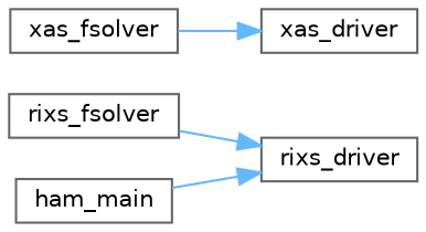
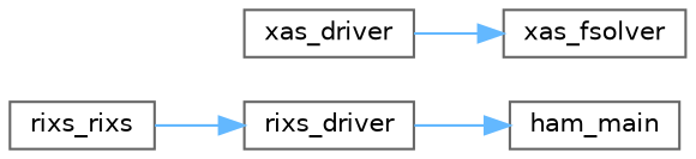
  digraph {
    rankdir=RL
    node [color=grey40 fillcolor=white fontname=Helvetica fontsize=10 shape=box style=filled]
    edge [color=steelblue1 dir=back fontname=Helvetica fontsize=10 labelfontname=Helvetica labelfontsize=10 style=solid]
    n1 [height=0.2 label=rixs_driver width=0.4]
-   n2 [height=0.2 label=rixs_fsolver width=0.4]
+   n2 [height=0.2 label=rixs_rixs width=0.4]
    n3 [height=0.2 label=ham_main width=0.4]
    n4 [height=0.2 label=xas_driver width=0.4]
    n5 [height=0.2 label=xas_fsolver width=0.4]
    n1 -> n2
-   n1 -> n3
-   n4 -> n5
+   n3 -> n1
+   n5 -> n4
  }
